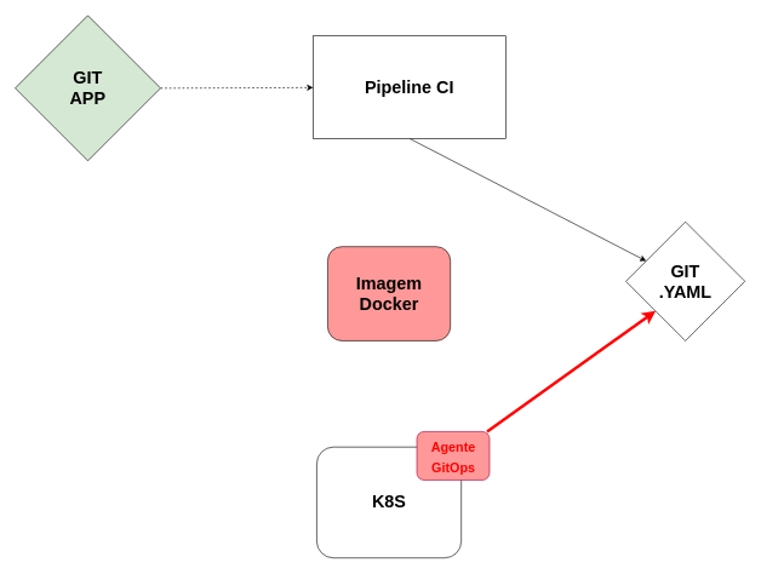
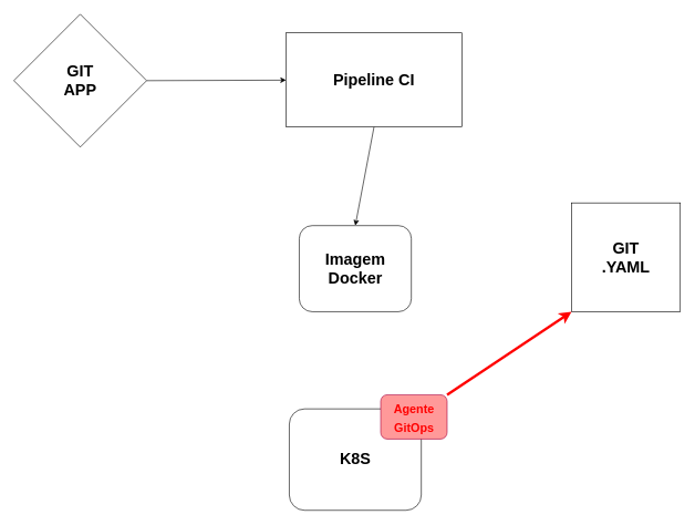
  <mxCell id="0" />
  <mxCell id="1" parent="0" />
- <mxCell id="2" value="" style="edgeStyle=none;html=1;fontSize=24;exitX=1;exitY=0.5;exitDx=0;exitDy=0;dashed=1;" parent="1" source="6" target="4" edge="1"><mxGeometry relative="1" as="geometry"><mxPoint x="220" y="137.75" as="sourcePoint" /></mxGeometry></mxCell>
- <mxCell id="3" value="" style="edgeStyle=none;html=1;fontSize=24;exitX=0.5;exitY=1;exitDx=0;exitDy=0;" parent="1" source="4" target="7" edge="1"><mxGeometry relative="1" as="geometry"><mxPoint x="507.5" y="322.75" as="targetPoint" /></mxGeometry></mxCell>
+ <mxCell id="2" value="" style="edgeStyle=none;html=1;fontSize=24;exitX=1;exitY=0.5;exitDx=0;exitDy=0;" parent="1" source="6" target="4" edge="1"><mxGeometry relative="1" as="geometry"><mxPoint x="220" y="137.75" as="sourcePoint" /></mxGeometry></mxCell>
+ <mxCell id="3" value="" style="edgeStyle=none;html=1;fontSize=24;entryX=0.5;entryY=0;entryDx=0;entryDy=0;exitX=0.5;exitY=1;exitDx=0;exitDy=0;" parent="1" source="4" target="5" edge="1"><mxGeometry relative="1" as="geometry"><mxPoint x="507.5" y="322.75" as="targetPoint" /></mxGeometry></mxCell>
  <mxCell id="4" value="&lt;font style=&quot;font-size: 24px;&quot;&gt;&lt;b&gt;Pipeline CI&lt;/b&gt;&lt;/font&gt;" style="whiteSpace=wrap;html=1;" parent="1" vertex="1"><mxGeometry x="430" y="49" width="265" height="141.25" as="geometry" /></mxCell>
- <mxCell id="5" value="&lt;b&gt;Imagem&lt;br&gt;Docker&lt;/b&gt;" style="rounded=1;whiteSpace=wrap;html=1;fontSize=24;fillColor=#ff9999;" parent="1" vertex="1"><mxGeometry x="449.88" y="339" width="168.75" height="129.55" as="geometry" /></mxCell>
- <mxCell id="6" value="&lt;b&gt;GIT&lt;br&gt;APP&lt;/b&gt;" style="rhombus;whiteSpace=wrap;html=1;fontSize=24;fillColor=#d5e8d4;" parent="1" vertex="1"><mxGeometry x="20" y="20.88" width="200" height="200" as="geometry" /></mxCell>
- <mxCell id="7" value="&lt;font style=&quot;font-size: 24px;&quot;&gt;&lt;b&gt;GIT&lt;br&gt;.YAML&lt;br&gt;&lt;/b&gt;&lt;/font&gt;" style="rhombus;whiteSpace=wrap;html=1;" parent="1" vertex="1"><mxGeometry x="860" y="304.8" width="163.75" height="163.75" as="geometry" /></mxCell>
+ <mxCell id="5" value="&lt;b&gt;Imagem&lt;br&gt;Docker&lt;/b&gt;" style="rounded=1;whiteSpace=wrap;html=1;fontSize=24;" parent="1" vertex="1"><mxGeometry x="449.88" y="339" width="168.75" height="129.55" as="geometry" /></mxCell>
+ <mxCell id="6" value="&lt;b&gt;GIT&lt;br&gt;APP&lt;/b&gt;" style="rhombus;whiteSpace=wrap;html=1;fontSize=24;" parent="1" vertex="1"><mxGeometry x="20" y="20.88" width="200" height="200" as="geometry" /></mxCell>
+ <mxCell id="7" value="&lt;font style=&quot;font-size: 24px;&quot;&gt;&lt;b&gt;GIT&lt;br&gt;.YAML&lt;br&gt;&lt;/b&gt;&lt;/font&gt;" style="whiteSpace=wrap;html=1;rounded=0;" parent="1" vertex="1"><mxGeometry x="860" y="304.8" width="163.75" height="163.75" as="geometry" /></mxCell>
  <mxCell id="8" style="edgeStyle=none;html=1;strokeColor=#FFFFFF;strokeWidth=1;fontSize=18;fontColor=#FF0000;" parent="1" source="9" target="6" edge="1"><mxGeometry relative="1" as="geometry"><mxPoint x="529.89" y="471.05" as="targetPoint" /></mxGeometry></mxCell>
  <mxCell id="9" value="&lt;b&gt;K8S&lt;/b&gt;" style="rounded=1;whiteSpace=wrap;html=1;fontSize=24;" parent="1" vertex="1"><mxGeometry x="434.88" y="614.8" width="198.76" height="152.58" as="geometry" /></mxCell>
  <mxCell id="10" style="edgeStyle=none;html=1;fontSize=18;fontColor=#FF0000;fillColor=#a20025;strokeColor=#FF0000;strokeWidth=4;entryX=0;entryY=1;entryDx=0;entryDy=0;" parent="1" source="11" target="7" edge="1"><mxGeometry relative="1" as="geometry" /></mxCell>
  <mxCell id="11" value="&lt;font style=&quot;font-size: 18px;&quot;&gt;&lt;b&gt;Agente&lt;br&gt;GitOps&lt;/b&gt;&lt;/font&gt;" style="rounded=1;whiteSpace=wrap;html=1;fontSize=24;strokeColor=#A50040;fillColor=#FF9999;fontColor=#FF0000;" parent="1" vertex="1"><mxGeometry x="572.51" y="593.55" width="100" height="66.67" as="geometry" /></mxCell>
